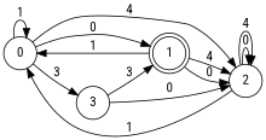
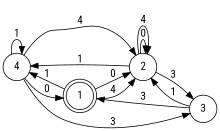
  digraph {
    fontname="Roboto Condensed"
    rankdir=LR
    node [fontname="Roboto Condensed" shape=circle]
    edge [fontname="Roboto Condensed"]
-   0
+   0 [label=4]
    1 [shape=doublecircle]
    2
    3
    0 -> 0 [label=1]
    0 -> 1 [label=0]
    0 -> 2 [label=4]
    0 -> 3 [label=3]
    1 -> 0 [label=1]
    1 -> 2 [label=0]
    1 -> 2 [label=4]
    2 -> 0 [label=1]
    2 -> 2 [label=0]
    2 -> 2 [label=4]
+   2 -> 3 [label=3]
    3 -> 1 [label=3]
-   3 -> 2 [label=0]
+   3 -> 2 [label=1]
  }
